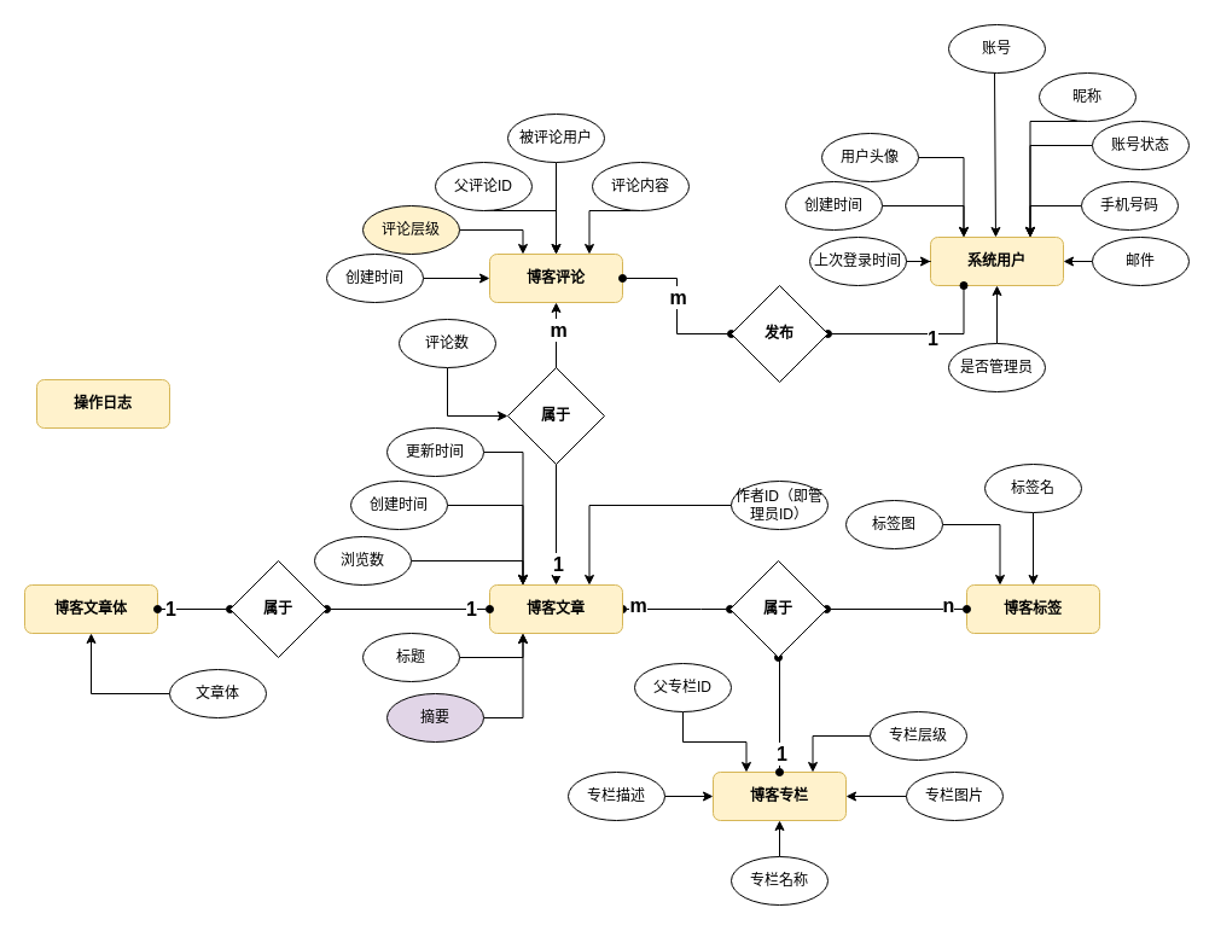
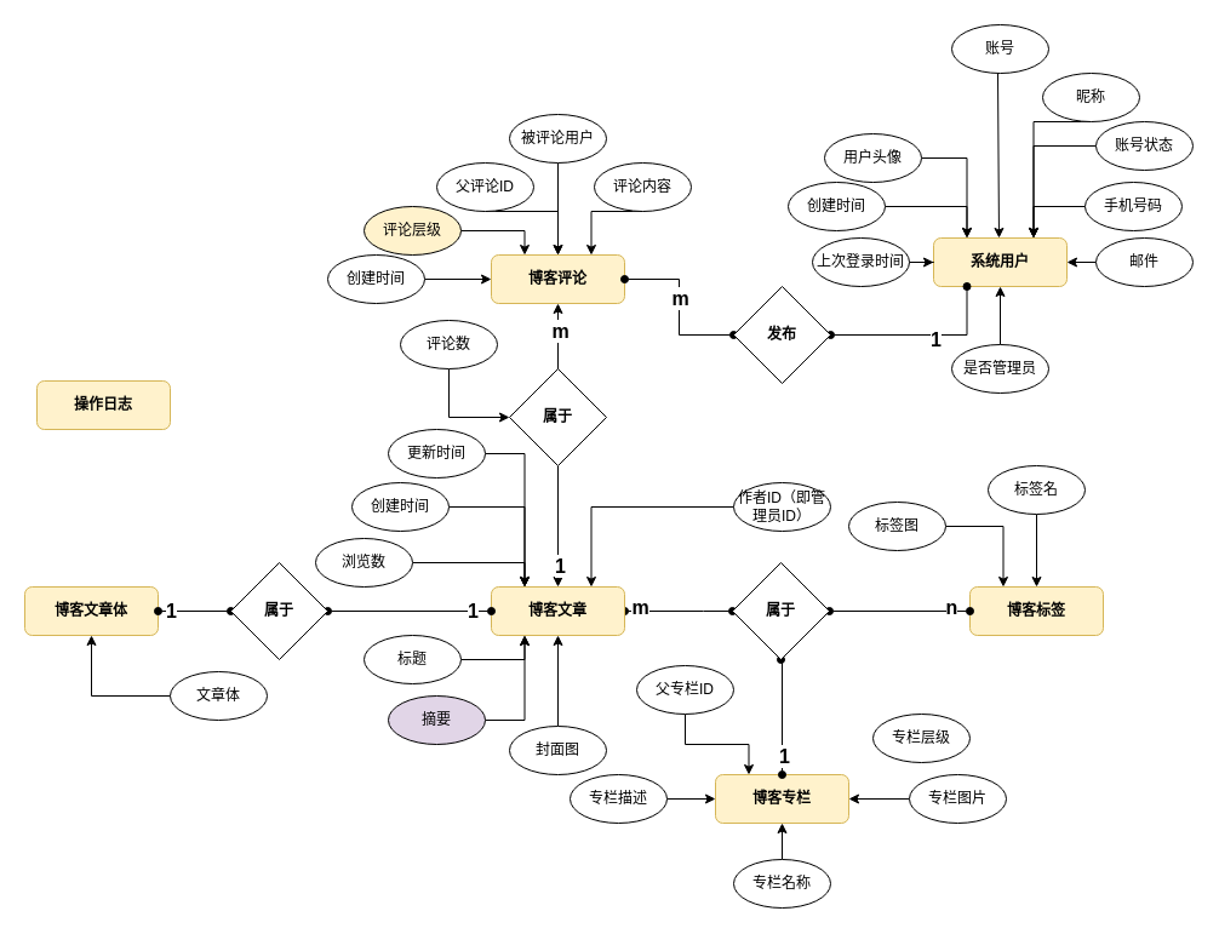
  <mxCell id="0" />
  <mxCell id="1" parent="0" />
  <mxCell id="2" style="edgeStyle=orthogonalEdgeStyle;rounded=0;orthogonalLoop=1;jettySize=auto;html=1;entryX=0;entryY=0.5;entryDx=0;entryDy=0;startArrow=oval;startFill=1;endArrow=oval;endFill=1;jumpSize=10;fontSize=18;" edge="1" parent="1" source="4" target="31"><mxGeometry relative="1" as="geometry"><mxPoint x="585" y="554" as="targetPoint" /><Array as="points"><mxPoint x="580" y="504" /><mxPoint x="580" y="504" /></Array></mxGeometry></mxCell>
  <mxCell id="3" value="m" style="edgeLabel;html=1;align=center;verticalAlign=middle;resizable=0;points=[];fontSize=16;fontStyle=1" vertex="1" connectable="0" parent="2"><mxGeometry x="-0.813" y="5" relative="1" as="geometry"><mxPoint x="4" y="1" as="offset" /></mxGeometry></mxCell>
  <mxCell id="4" value="博客文章" style="rounded=1;whiteSpace=wrap;html=1;fillColor=#fff2cc;strokeColor=#d6b656;fontStyle=1" vertex="1" parent="1"><mxGeometry x="405" y="484" width="110" height="40" as="geometry" /></mxCell>
  <mxCell id="5" value="博客文章体" style="rounded=1;whiteSpace=wrap;html=1;fillColor=#fff2cc;strokeColor=#d6b656;fontStyle=1" vertex="1" parent="1"><mxGeometry x="20" y="484" width="110" height="40" as="geometry" /></mxCell>
  <mxCell id="6" value="博客评论" style="rounded=1;whiteSpace=wrap;html=1;fillColor=#fff2cc;strokeColor=#d6b656;fontStyle=1" vertex="1" parent="1"><mxGeometry x="405" y="210" width="110" height="40" as="geometry" /></mxCell>
  <mxCell id="7" value="系统用户" style="rounded=1;whiteSpace=wrap;html=1;fillColor=#fff2cc;strokeColor=#d6b656;fontStyle=1" vertex="1" parent="1"><mxGeometry x="770" y="196" width="110" height="40" as="geometry" /></mxCell>
  <mxCell id="8" value="博客标签" style="rounded=1;whiteSpace=wrap;html=1;fillColor=#fff2cc;strokeColor=#d6b656;fontStyle=1" vertex="1" parent="1"><mxGeometry x="800" y="484" width="110" height="40" as="geometry" /></mxCell>
  <mxCell id="9" value="博客专栏" style="rounded=1;whiteSpace=wrap;html=1;fillColor=#fff2cc;strokeColor=#d6b656;fontStyle=1" vertex="1" parent="1"><mxGeometry x="590" y="639" width="110" height="40" as="geometry" /></mxCell>
  <mxCell id="10" value="操作日志" style="rounded=1;whiteSpace=wrap;html=1;fillColor=#fff2cc;strokeColor=#d6b656;fontStyle=1" vertex="1" parent="1"><mxGeometry x="30" y="314" width="110" height="40" as="geometry" /></mxCell>
  <mxCell id="11" value="" style="edgeStyle=orthogonalEdgeStyle;rounded=0;orthogonalLoop=1;jettySize=auto;html=1;entryX=0.25;entryY=1;entryDx=0;entryDy=0;" edge="1" parent="1" source="12" target="4"><mxGeometry relative="1" as="geometry" /></mxCell>
  <mxCell id="12" value="标题" style="ellipse;whiteSpace=wrap;html=1;" vertex="1" parent="1"><mxGeometry x="300" y="524" width="80" height="40" as="geometry" /></mxCell>
  <mxCell id="13" style="edgeStyle=orthogonalEdgeStyle;rounded=0;orthogonalLoop=1;jettySize=auto;html=1;entryX=0.25;entryY=1;entryDx=0;entryDy=0;" edge="1" parent="1" source="14" target="4"><mxGeometry relative="1" as="geometry" /></mxCell>
  <mxCell id="14" value="摘要" style="ellipse;whiteSpace=wrap;html=1;fillColor=#e1d5e7;" vertex="1" parent="1"><mxGeometry x="320" y="574" width="80" height="40" as="geometry" /></mxCell>
+ <mxCell id="15" style="edgeStyle=orthogonalEdgeStyle;rounded=0;orthogonalLoop=1;jettySize=auto;html=1;entryX=0.5;entryY=1;entryDx=0;entryDy=0;" edge="1" parent="1" source="16" target="4"><mxGeometry relative="1" as="geometry" /></mxCell>
+ <mxCell id="16" value="封面图" style="ellipse;whiteSpace=wrap;html=1;" vertex="1" parent="1"><mxGeometry x="420" y="599" width="80" height="40" as="geometry" /></mxCell>
  <mxCell id="17" style="edgeStyle=orthogonalEdgeStyle;rounded=0;orthogonalLoop=1;jettySize=auto;html=1;entryX=0.25;entryY=0;entryDx=0;entryDy=0;" edge="1" parent="1" source="18" target="4"><mxGeometry relative="1" as="geometry" /></mxCell>
  <mxCell id="18" value="浏览数" style="ellipse;whiteSpace=wrap;html=1;" vertex="1" parent="1"><mxGeometry x="260" y="444" width="80" height="40" as="geometry" /></mxCell>
  <mxCell id="19" style="edgeStyle=orthogonalEdgeStyle;rounded=0;orthogonalLoop=1;jettySize=auto;html=1;entryX=0.25;entryY=0;entryDx=0;entryDy=0;" edge="1" parent="1" source="20" target="4"><mxGeometry relative="1" as="geometry" /></mxCell>
  <mxCell id="20" value="创建时间" style="ellipse;whiteSpace=wrap;html=1;" vertex="1" parent="1"><mxGeometry x="290" y="398" width="80" height="40" as="geometry" /></mxCell>
  <mxCell id="21" style="edgeStyle=orthogonalEdgeStyle;rounded=0;orthogonalLoop=1;jettySize=auto;html=1;entryX=0.25;entryY=0;entryDx=0;entryDy=0;" edge="1" parent="1" source="22" target="4"><mxGeometry relative="1" as="geometry" /></mxCell>
  <mxCell id="22" value="更新时间" style="ellipse;whiteSpace=wrap;html=1;" vertex="1" parent="1"><mxGeometry x="320" y="354" width="80" height="40" as="geometry" /></mxCell>
  <mxCell id="23" style="edgeStyle=orthogonalEdgeStyle;rounded=0;orthogonalLoop=1;jettySize=auto;html=1;entryX=0;entryY=0.5;entryDx=0;entryDy=0;" edge="1" parent="1" source="24" target="44"><mxGeometry relative="1" as="geometry"><Array as="points"><mxPoint x="370" y="344" /></Array></mxGeometry></mxCell>
  <mxCell id="24" value="评论数" style="ellipse;whiteSpace=wrap;html=1;" vertex="1" parent="1"><mxGeometry x="330" y="264" width="80" height="40" as="geometry" /></mxCell>
  <mxCell id="25" value="" style="edgeStyle=orthogonalEdgeStyle;rounded=0;orthogonalLoop=1;jettySize=auto;html=1;" edge="1" parent="1" source="26" target="9"><mxGeometry relative="1" as="geometry" /></mxCell>
  <mxCell id="26" value="专栏名称" style="ellipse;whiteSpace=wrap;html=1;" vertex="1" parent="1"><mxGeometry x="605" y="709" width="80" height="40" as="geometry" /></mxCell>
  <mxCell id="27" style="edgeStyle=orthogonalEdgeStyle;rounded=0;orthogonalLoop=1;jettySize=auto;html=1;entryX=0.5;entryY=0;entryDx=0;entryDy=0;startArrow=oval;startFill=1;endArrow=oval;endFill=1;jumpSize=10;fontSize=18;exitX=0.5;exitY=1;exitDx=0;exitDy=0;" edge="1" parent="1" source="31" target="9"><mxGeometry relative="1" as="geometry"><mxPoint x="585" y="634" as="sourcePoint" /><mxPoint x="610" y="704" as="targetPoint" /><Array as="points"><mxPoint x="645" y="544" /></Array></mxGeometry></mxCell>
  <mxCell id="28" value="&lt;b&gt;&lt;font style=&quot;font-size: 16px;&quot;&gt;1&lt;/font&gt;&lt;/b&gt;" style="edgeLabel;html=1;align=center;verticalAlign=middle;resizable=0;points=[];" vertex="1" connectable="0" parent="27"><mxGeometry x="0.204" y="1" relative="1" as="geometry"><mxPoint y="22" as="offset" /></mxGeometry></mxCell>
  <mxCell id="29" value="" style="edgeStyle=orthogonalEdgeStyle;rounded=0;orthogonalLoop=1;jettySize=auto;html=1;startArrow=oval;startFill=1;endArrow=oval;endFill=1;" edge="1" parent="1" source="31" target="8"><mxGeometry relative="1" as="geometry" /></mxCell>
  <mxCell id="30" value="n" style="edgeLabel;html=1;align=center;verticalAlign=middle;resizable=0;points=[];fontStyle=1;fontSize=16;" vertex="1" connectable="0" parent="29"><mxGeometry x="0.725" y="4" relative="1" as="geometry"><mxPoint as="offset" /></mxGeometry></mxCell>
  <mxCell id="31" value="&lt;b&gt;属于&lt;/b&gt;" style="rhombus;whiteSpace=wrap;html=1;" vertex="1" parent="1"><mxGeometry x="604" y="464" width="80" height="80" as="geometry" /></mxCell>
  <mxCell id="32" style="edgeStyle=orthogonalEdgeStyle;rounded=0;orthogonalLoop=1;jettySize=auto;html=1;entryX=0;entryY=0.5;entryDx=0;entryDy=0;startArrow=oval;startFill=1;endArrow=oval;endFill=1;jumpSize=10;fontSize=18;exitX=0;exitY=0.5;exitDx=0;exitDy=0;" edge="1" parent="1"><mxGeometry relative="1" as="geometry"><mxPoint x="180" y="514" as="sourcePoint" /><mxPoint x="180" y="514" as="targetPoint" /><Array as="points" /></mxGeometry></mxCell>
  <mxCell id="33" style="edgeStyle=orthogonalEdgeStyle;rounded=0;orthogonalLoop=1;jettySize=auto;html=1;entryX=1;entryY=0.5;entryDx=0;entryDy=0;startArrow=oval;startFill=1;endArrow=oval;endFill=1;jumpSize=10;fontSize=18;exitX=0;exitY=0.5;exitDx=0;exitDy=0;" edge="1" parent="1" source="37" target="5"><mxGeometry relative="1" as="geometry"><mxPoint x="180" y="508" as="sourcePoint" /><mxPoint x="190" y="708" as="targetPoint" /><Array as="points" /></mxGeometry></mxCell>
  <mxCell id="34" value="1" style="edgeLabel;html=1;align=center;verticalAlign=middle;resizable=0;points=[];fontSize=16;fontStyle=1" vertex="1" connectable="0" parent="33"><mxGeometry x="-0.813" y="5" relative="1" as="geometry"><mxPoint x="-44" y="-6" as="offset" /></mxGeometry></mxCell>
  <mxCell id="35" value="" style="edgeStyle=orthogonalEdgeStyle;rounded=0;orthogonalLoop=1;jettySize=auto;html=1;startArrow=oval;startFill=1;endArrow=oval;endFill=1;jumpSize=10;fontSize=18;entryX=1;entryY=0.5;entryDx=0;entryDy=0;" edge="1" parent="1"><mxGeometry relative="1" as="geometry"><mxPoint x="405" y="504" as="sourcePoint" /><mxPoint x="270" y="504" as="targetPoint" /><Array as="points"><mxPoint x="405" y="504" /></Array></mxGeometry></mxCell>
  <mxCell id="36" value="1" style="edgeLabel;html=1;align=center;verticalAlign=middle;resizable=0;points=[];fontSize=16;fontStyle=1" vertex="1" connectable="0" parent="35"><mxGeometry x="-0.813" y="5" relative="1" as="geometry"><mxPoint x="-3" y="-6" as="offset" /></mxGeometry></mxCell>
  <mxCell id="37" value="&lt;b&gt;属于&lt;/b&gt;" style="rhombus;whiteSpace=wrap;html=1;" vertex="1" parent="1"><mxGeometry x="190" y="464" width="80" height="80" as="geometry" /></mxCell>
  <mxCell id="38" value="" style="edgeStyle=orthogonalEdgeStyle;rounded=0;orthogonalLoop=1;jettySize=auto;html=1;" edge="1" parent="1" source="39" target="5"><mxGeometry relative="1" as="geometry" /></mxCell>
  <mxCell id="39" value="文章体" style="ellipse;whiteSpace=wrap;html=1;" vertex="1" parent="1"><mxGeometry x="140" y="554" width="80" height="40" as="geometry" /></mxCell>
  <mxCell id="40" style="edgeStyle=orthogonalEdgeStyle;rounded=0;orthogonalLoop=1;jettySize=auto;html=1;" edge="1" parent="1" source="44" target="4"><mxGeometry relative="1" as="geometry" /></mxCell>
  <mxCell id="41" value="&lt;font style=&quot;font-size: 16px;&quot;&gt;&lt;b&gt;1&lt;/b&gt;&lt;/font&gt;" style="edgeLabel;html=1;align=center;verticalAlign=middle;resizable=0;points=[];" vertex="1" connectable="0" parent="40"><mxGeometry x="0.637" y="1" relative="1" as="geometry"><mxPoint as="offset" /></mxGeometry></mxCell>
  <mxCell id="42" value="" style="edgeStyle=orthogonalEdgeStyle;rounded=0;orthogonalLoop=1;jettySize=auto;html=1;exitX=0.5;exitY=0.125;exitDx=0;exitDy=0;exitPerimeter=0;" edge="1" parent="1" source="44" target="6"><mxGeometry relative="1" as="geometry"><mxPoint x="460" y="288" as="sourcePoint" /></mxGeometry></mxCell>
  <mxCell id="43" value="&lt;b&gt;&lt;font style=&quot;font-size: 16px;&quot;&gt;m&lt;/font&gt;&lt;/b&gt;" style="edgeLabel;html=1;align=center;verticalAlign=middle;resizable=0;points=[];" vertex="1" connectable="0" parent="42"><mxGeometry x="0.309" y="-1" relative="1" as="geometry"><mxPoint as="offset" /></mxGeometry></mxCell>
  <mxCell id="44" value="&lt;b&gt;属于&lt;/b&gt;" style="rhombus;whiteSpace=wrap;html=1;" vertex="1" parent="1"><mxGeometry x="420" y="304" width="80" height="80" as="geometry" /></mxCell>
  <mxCell id="45" value="" style="edgeStyle=orthogonalEdgeStyle;rounded=0;orthogonalLoop=1;jettySize=auto;html=1;entryX=0.75;entryY=0;entryDx=0;entryDy=0;" edge="1" parent="1" source="46" target="6"><mxGeometry relative="1" as="geometry"><Array as="points"><mxPoint x="488" y="174" /></Array></mxGeometry></mxCell>
  <mxCell id="46" value="评论内容" style="ellipse;whiteSpace=wrap;html=1;" vertex="1" parent="1"><mxGeometry x="490" y="134" width="80" height="40" as="geometry" /></mxCell>
  <mxCell id="47" value="" style="edgeStyle=orthogonalEdgeStyle;rounded=0;orthogonalLoop=1;jettySize=auto;html=1;" edge="1" parent="1" source="48" target="6"><mxGeometry relative="1" as="geometry" /></mxCell>
  <mxCell id="48" value="创建时间" style="ellipse;whiteSpace=wrap;html=1;" vertex="1" parent="1"><mxGeometry x="270" y="210" width="80" height="40" as="geometry" /></mxCell>
  <mxCell id="49" style="edgeStyle=orthogonalEdgeStyle;rounded=0;orthogonalLoop=1;jettySize=auto;html=1;entryX=0.25;entryY=0;entryDx=0;entryDy=0;" edge="1" parent="1" source="50" target="6"><mxGeometry relative="1" as="geometry" /></mxCell>
  <mxCell id="50" value="评论层级" style="ellipse;whiteSpace=wrap;html=1;fillColor=#fff2cc;" vertex="1" parent="1"><mxGeometry x="300" y="170" width="80" height="40" as="geometry" /></mxCell>
  <mxCell id="51" style="edgeStyle=orthogonalEdgeStyle;rounded=0;orthogonalLoop=1;jettySize=auto;html=1;entryX=0.5;entryY=0;entryDx=0;entryDy=0;" edge="1" parent="1" source="52" target="6"><mxGeometry relative="1" as="geometry" /></mxCell>
  <mxCell id="52" value="被评论用户" style="ellipse;whiteSpace=wrap;html=1;" vertex="1" parent="1"><mxGeometry x="420" y="94" width="80" height="40" as="geometry" /></mxCell>
  <mxCell id="53" value="" style="edgeStyle=orthogonalEdgeStyle;rounded=0;orthogonalLoop=1;jettySize=auto;html=1;" edge="1" parent="1" source="54" target="6"><mxGeometry relative="1" as="geometry"><Array as="points"><mxPoint x="400" y="174" /><mxPoint x="460" y="174" /></Array></mxGeometry></mxCell>
  <mxCell id="54" value="父评论ID" style="ellipse;whiteSpace=wrap;html=1;" vertex="1" parent="1"><mxGeometry x="360" y="134" width="80" height="40" as="geometry" /></mxCell>
  <mxCell id="55" value="" style="edgeStyle=orthogonalEdgeStyle;rounded=0;orthogonalLoop=1;jettySize=auto;html=1;" edge="1" parent="1" source="56" target="9"><mxGeometry relative="1" as="geometry" /></mxCell>
  <mxCell id="56" value="专栏描述" style="ellipse;whiteSpace=wrap;html=1;" vertex="1" parent="1"><mxGeometry x="470" y="639" width="80" height="40" as="geometry" /></mxCell>
  <mxCell id="57" value="" style="edgeStyle=orthogonalEdgeStyle;rounded=0;orthogonalLoop=1;jettySize=auto;html=1;" edge="1" parent="1" source="58" target="9"><mxGeometry relative="1" as="geometry" /></mxCell>
  <mxCell id="58" value="专栏图片" style="ellipse;whiteSpace=wrap;html=1;" vertex="1" parent="1"><mxGeometry x="750" y="639" width="80" height="40" as="geometry" /></mxCell>
  <mxCell id="59" style="edgeStyle=orthogonalEdgeStyle;rounded=0;orthogonalLoop=1;jettySize=auto;html=1;entryX=0.25;entryY=0;entryDx=0;entryDy=0;" edge="1" parent="1" source="60" target="9"><mxGeometry relative="1" as="geometry" /></mxCell>
  <mxCell id="60" value="父专栏ID" style="ellipse;whiteSpace=wrap;html=1;" vertex="1" parent="1"><mxGeometry x="525" y="549" width="80" height="40" as="geometry" /></mxCell>
- <mxCell id="61" style="edgeStyle=orthogonalEdgeStyle;rounded=0;orthogonalLoop=1;jettySize=auto;html=1;entryX=0.75;entryY=0;entryDx=0;entryDy=0;" edge="1" parent="1" source="62" target="9"><mxGeometry relative="1" as="geometry" /></mxCell>
  <mxCell id="62" value="专栏层级" style="ellipse;whiteSpace=wrap;html=1;" vertex="1" parent="1"><mxGeometry x="720" y="589" width="80" height="40" as="geometry" /></mxCell>
  <mxCell id="63" style="edgeStyle=orthogonalEdgeStyle;rounded=0;orthogonalLoop=1;jettySize=auto;html=1;entryX=0.25;entryY=0;entryDx=0;entryDy=0;" edge="1" parent="1" source="64" target="8"><mxGeometry relative="1" as="geometry" /></mxCell>
  <mxCell id="64" value="标签图" style="ellipse;whiteSpace=wrap;html=1;" vertex="1" parent="1"><mxGeometry x="700" y="414" width="80" height="40" as="geometry" /></mxCell>
  <mxCell id="65" value="" style="edgeStyle=orthogonalEdgeStyle;rounded=0;orthogonalLoop=1;jettySize=auto;html=1;" edge="1" parent="1" source="66" target="8"><mxGeometry relative="1" as="geometry" /></mxCell>
  <mxCell id="66" value="标签名" style="ellipse;whiteSpace=wrap;html=1;" vertex="1" parent="1"><mxGeometry x="815" y="384" width="80" height="40" as="geometry" /></mxCell>
  <mxCell id="67" style="edgeStyle=orthogonalEdgeStyle;rounded=0;orthogonalLoop=1;jettySize=auto;html=1;entryX=0.75;entryY=0;entryDx=0;entryDy=0;" edge="1" parent="1" source="68" target="7"><mxGeometry relative="1" as="geometry"><Array as="points"><mxPoint x="853" y="100" /></Array></mxGeometry></mxCell>
  <mxCell id="68" value="昵称" style="ellipse;whiteSpace=wrap;html=1;" vertex="1" parent="1"><mxGeometry x="860" y="60" width="80" height="40" as="geometry" /></mxCell>
  <mxCell id="69" style="edgeStyle=orthogonalEdgeStyle;rounded=0;orthogonalLoop=1;jettySize=auto;html=1;entryX=0.75;entryY=0;entryDx=0;entryDy=0;" edge="1" parent="1" source="70" target="7"><mxGeometry relative="1" as="geometry" /></mxCell>
  <mxCell id="70" value="账号状态" style="ellipse;whiteSpace=wrap;html=1;" vertex="1" parent="1"><mxGeometry x="904" y="100" width="80" height="40" as="geometry" /></mxCell>
  <mxCell id="71" style="edgeStyle=orthogonalEdgeStyle;rounded=0;orthogonalLoop=1;jettySize=auto;html=1;entryX=0.25;entryY=0;entryDx=0;entryDy=0;" edge="1" parent="1" source="72" target="7"><mxGeometry relative="1" as="geometry"><mxPoint x="820" y="160" as="targetPoint" /></mxGeometry></mxCell>
  <mxCell id="72" value="用户头像" style="ellipse;whiteSpace=wrap;html=1;" vertex="1" parent="1"><mxGeometry x="680" y="110" width="80" height="40" as="geometry" /></mxCell>
  <mxCell id="73" style="edgeStyle=orthogonalEdgeStyle;rounded=0;orthogonalLoop=1;jettySize=auto;html=1;" edge="1" parent="1" source="74" target="7"><mxGeometry relative="1" as="geometry" /></mxCell>
  <mxCell id="74" value="邮件" style="ellipse;whiteSpace=wrap;html=1;" vertex="1" parent="1"><mxGeometry x="904" y="196" width="80" height="40" as="geometry" /></mxCell>
  <mxCell id="75" style="edgeStyle=orthogonalEdgeStyle;rounded=0;orthogonalLoop=1;jettySize=auto;html=1;entryX=0.25;entryY=0;entryDx=0;entryDy=0;" edge="1" parent="1" source="76" target="7"><mxGeometry relative="1" as="geometry" /></mxCell>
  <mxCell id="76" value="创建时间" style="ellipse;whiteSpace=wrap;html=1;" vertex="1" parent="1"><mxGeometry x="650" y="150" width="80" height="40" as="geometry" /></mxCell>
  <mxCell id="77" style="edgeStyle=orthogonalEdgeStyle;rounded=0;orthogonalLoop=1;jettySize=auto;html=1;entryX=0;entryY=0.5;entryDx=0;entryDy=0;" edge="1" parent="1" source="78" target="7"><mxGeometry relative="1" as="geometry" /></mxCell>
  <mxCell id="78" value="上次登录时间" style="ellipse;whiteSpace=wrap;html=1;" vertex="1" parent="1"><mxGeometry x="670" y="196" width="80" height="40" as="geometry" /></mxCell>
  <mxCell id="79" style="edgeStyle=orthogonalEdgeStyle;rounded=0;orthogonalLoop=1;jettySize=auto;html=1;entryX=0.5;entryY=0;entryDx=0;entryDy=0;" edge="1" parent="1"><mxGeometry relative="1" as="geometry"><mxPoint x="823" y="59.994" as="sourcePoint" /><mxPoint x="824" y="196" as="targetPoint" /><Array as="points"><mxPoint x="823" y="196" /></Array></mxGeometry></mxCell>
  <mxCell id="80" value="账号" style="ellipse;whiteSpace=wrap;html=1;" vertex="1" parent="1"><mxGeometry x="785" y="20" width="80" height="40" as="geometry" /></mxCell>
  <mxCell id="81" style="edgeStyle=orthogonalEdgeStyle;rounded=0;orthogonalLoop=1;jettySize=auto;html=1;entryX=0.75;entryY=0;entryDx=0;entryDy=0;" edge="1" parent="1" source="82" target="7"><mxGeometry relative="1" as="geometry" /></mxCell>
  <mxCell id="82" value="手机号码" style="ellipse;whiteSpace=wrap;html=1;" vertex="1" parent="1"><mxGeometry x="895" y="150" width="80" height="40" as="geometry" /></mxCell>
  <mxCell id="83" style="edgeStyle=orthogonalEdgeStyle;rounded=0;orthogonalLoop=1;jettySize=auto;html=1;entryX=0.5;entryY=1;entryDx=0;entryDy=0;" edge="1" parent="1" source="84" target="7"><mxGeometry relative="1" as="geometry"><mxPoint x="830" y="240" as="targetPoint" /></mxGeometry></mxCell>
  <mxCell id="84" value="是否管理员" style="ellipse;whiteSpace=wrap;html=1;" vertex="1" parent="1"><mxGeometry x="785" y="284" width="80" height="40" as="geometry" /></mxCell>
  <mxCell id="85" style="edgeStyle=orthogonalEdgeStyle;rounded=0;orthogonalLoop=1;jettySize=auto;html=1;entryX=1;entryY=0.5;entryDx=0;entryDy=0;startArrow=oval;startFill=1;endArrow=oval;endFill=1;" edge="1" parent="1" source="89" target="6"><mxGeometry relative="1" as="geometry" /></mxCell>
  <mxCell id="86" value="m" style="edgeLabel;html=1;align=center;verticalAlign=middle;resizable=0;points=[];fontSize=16;fontStyle=1" vertex="1" connectable="0" parent="85"><mxGeometry x="0.12" relative="1" as="geometry"><mxPoint as="offset" /></mxGeometry></mxCell>
  <mxCell id="87" style="edgeStyle=orthogonalEdgeStyle;rounded=0;orthogonalLoop=1;jettySize=auto;html=1;entryX=0.25;entryY=1;entryDx=0;entryDy=0;startArrow=oval;startFill=1;endArrow=oval;endFill=1;" edge="1" parent="1" source="89" target="7"><mxGeometry relative="1" as="geometry" /></mxCell>
  <mxCell id="88" value="1" style="edgeLabel;html=1;align=center;verticalAlign=middle;resizable=0;points=[];fontSize=16;fontStyle=1" vertex="1" connectable="0" parent="87"><mxGeometry x="0.134" y="-3" relative="1" as="geometry"><mxPoint as="offset" /></mxGeometry></mxCell>
  <mxCell id="89" value="&lt;b&gt;发布&lt;/b&gt;" style="rhombus;whiteSpace=wrap;html=1;" vertex="1" parent="1"><mxGeometry x="605" y="236" width="80" height="80" as="geometry" /></mxCell>
  <mxCell id="90" style="edgeStyle=orthogonalEdgeStyle;rounded=0;orthogonalLoop=1;jettySize=auto;html=1;entryX=0.75;entryY=0;entryDx=0;entryDy=0;" edge="1" parent="1" source="91" target="4"><mxGeometry relative="1" as="geometry" /></mxCell>
  <mxCell id="91" value="作者ID（即管理员ID）" style="ellipse;whiteSpace=wrap;html=1;" vertex="1" parent="1"><mxGeometry x="605" y="398" width="80" height="40" as="geometry" /></mxCell>
